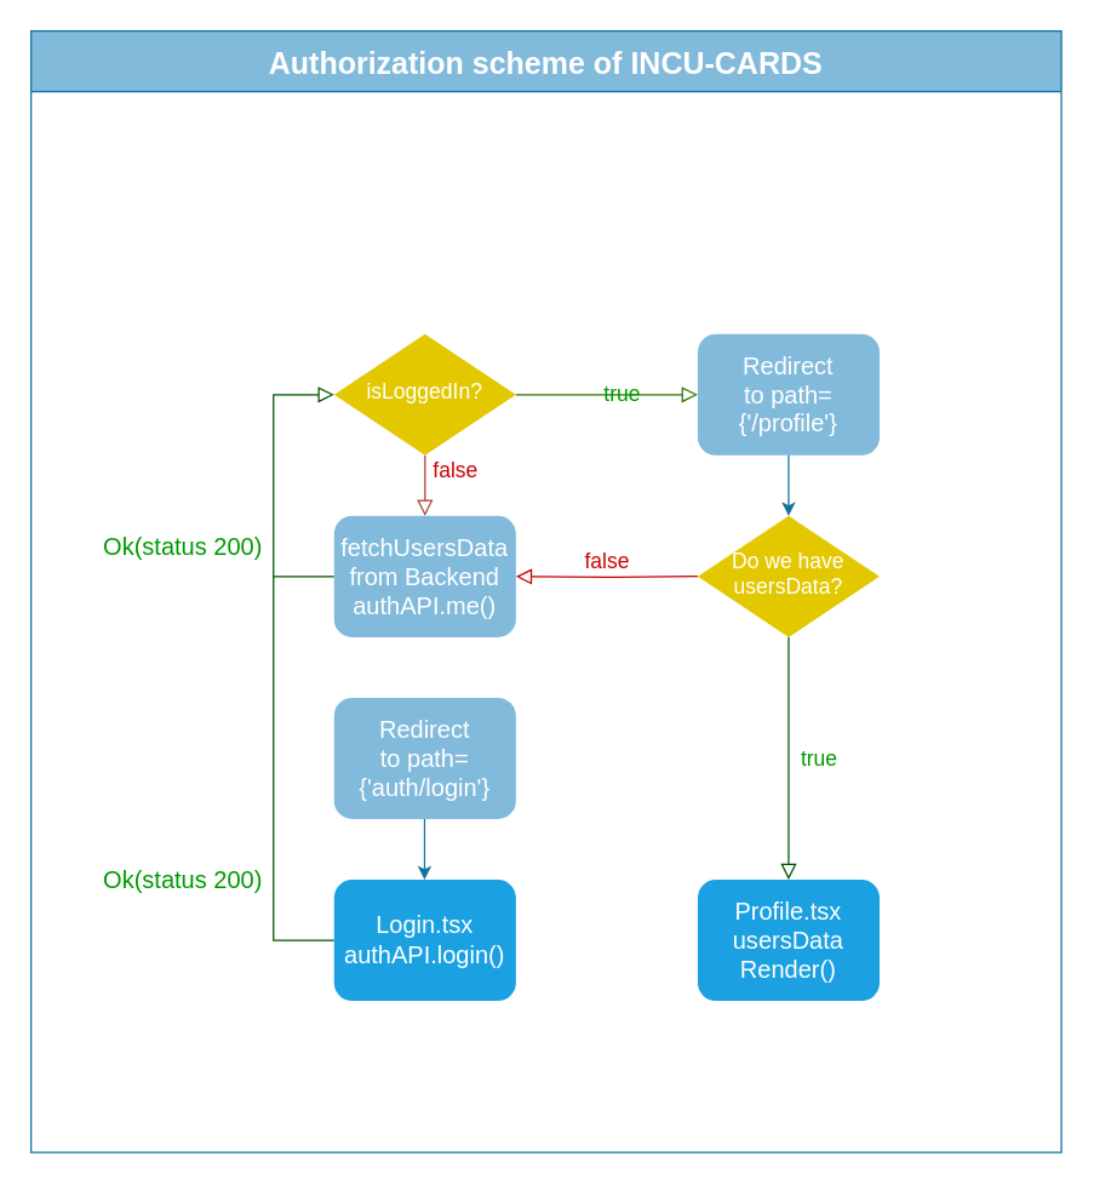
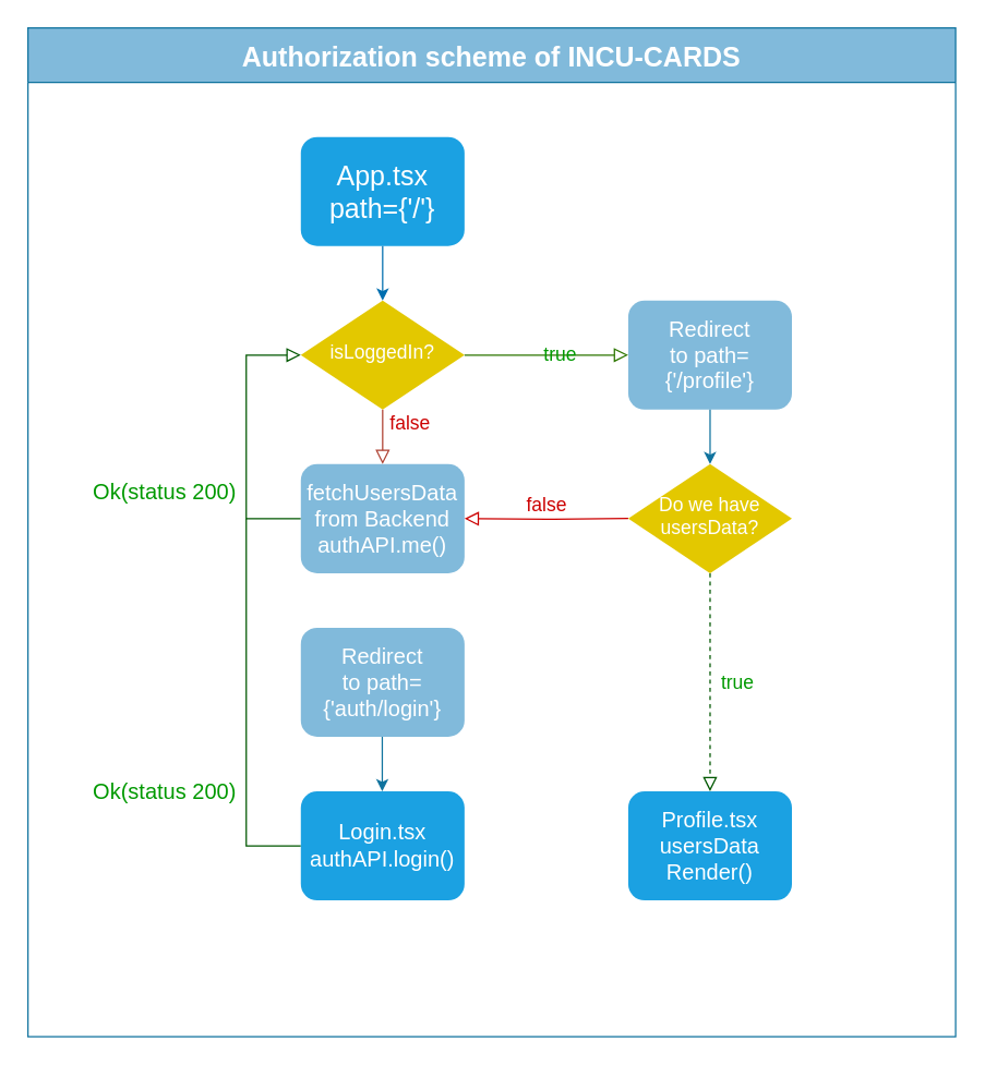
  <mxCell id="0" />
  <mxCell id="1" parent="0" />
+ <mxCell id="2" value="App.tsx&lt;br style=&quot;font-size: 20px;&quot;&gt;path={'/'}" style="rounded=1;whiteSpace=wrap;html=1;fontSize=20;glass=0;strokeWidth=1;shadow=0;fillColor=#1ba1e2;fontColor=#ffffff;strokeColor=none;" parent="1" vertex="1"><mxGeometry x="220" y="100" width="120" height="80" as="geometry" /></mxCell>
  <mxCell id="3" value="false" style="edgeStyle=orthogonalEdgeStyle;rounded=0;html=1;jettySize=auto;orthogonalLoop=1;fontSize=14;endArrow=block;endFill=0;endSize=8;strokeWidth=1;shadow=0;labelBackgroundColor=none;fillColor=#fad9d5;strokeColor=#ae4132;fontColor=#CC0000;fontStyle=0" parent="1" source="4" target="10" edge="1"><mxGeometry x="-0.5" y="20" relative="1" as="geometry"><mxPoint as="offset" /><mxPoint x="260" y="250" as="targetPoint" /></mxGeometry></mxCell>
  <mxCell id="4" value="&lt;font style=&quot;font-size: 14px;&quot;&gt;isLoggedIn?&lt;/font&gt;" style="rhombus;whiteSpace=wrap;html=1;shadow=0;fontFamily=Helvetica;fontSize=14;align=center;strokeWidth=1;spacing=6;spacingTop=-4;fillColor=#e3c800;strokeColor=none;fontColor=#FFFFFF;" parent="1" vertex="1"><mxGeometry x="220" y="220" width="120" height="80" as="geometry" /></mxCell>
  <mxCell id="5" value="Redirect&lt;br style=&quot;font-size: 16px;&quot;&gt;to path={'/profile'}" style="rounded=1;whiteSpace=wrap;html=1;fontSize=16;glass=0;strokeWidth=1;shadow=0;strokeColor=none;fontColor=#FFFFFF;fillColor=#81BADB;" parent="1" vertex="1"><mxGeometry x="460" y="220" width="120" height="80" as="geometry" /></mxCell>
  <mxCell id="6" value="&lt;font style=&quot;font-size: 16px&quot;&gt;Ok(status 200)&lt;/font&gt;" style="rounded=0;html=1;jettySize=auto;orthogonalLoop=1;fontSize=11;endArrow=block;endFill=0;endSize=8;strokeWidth=1;shadow=0;labelBackgroundColor=none;edgeStyle=orthogonalEdgeStyle;entryX=0;entryY=0.5;entryDx=0;entryDy=0;exitX=0;exitY=0.5;exitDx=0;exitDy=0;fillColor=#008a00;strokeColor=#005700;fontColor=#009900;fontStyle=0" parent="1" source="10" target="4" edge="1"><mxGeometry x="-0.4" y="60" relative="1" as="geometry"><mxPoint as="offset" /><mxPoint x="300" y="381" as="sourcePoint" /><mxPoint x="297" y="260" as="targetPoint" /><Array as="points"><mxPoint x="180" y="380" /><mxPoint x="180" y="260" /></Array></mxGeometry></mxCell>
  <mxCell id="7" value="true" style="edgeStyle=orthogonalEdgeStyle;rounded=0;html=1;jettySize=auto;orthogonalLoop=1;fontSize=14;endArrow=block;endFill=0;endSize=8;strokeWidth=1;shadow=0;labelBackgroundColor=none;exitX=1;exitY=0.5;exitDx=0;exitDy=0;fillColor=#60a917;strokeColor=#2D7600;fontColor=#009900;fontStyle=0" parent="1" source="4" edge="1"><mxGeometry y="10" relative="1" as="geometry"><mxPoint as="offset" /><mxPoint x="430" y="290" as="sourcePoint" /><mxPoint x="460" y="260" as="targetPoint" /></mxGeometry></mxCell>
  <mxCell id="8" value="&lt;font style=&quot;font-size: 14px;&quot;&gt;Do we have&lt;br style=&quot;font-size: 14px;&quot;&gt;usersData?&lt;br style=&quot;font-size: 14px;&quot;&gt;&lt;/font&gt;" style="rhombus;whiteSpace=wrap;html=1;shadow=0;fontFamily=Helvetica;fontSize=14;align=center;strokeWidth=1;spacing=6;spacingTop=-4;fillColor=#e3c800;strokeColor=none;fontColor=#FFFFFF;" parent="1" vertex="1"><mxGeometry x="460" y="340" width="120" height="80" as="geometry" /></mxCell>
  <mxCell id="9" value="&lt;font style=&quot;font-size: 16px&quot;&gt;Profile.tsx&lt;br&gt;usersData&lt;br&gt;Render()&lt;/font&gt;" style="rounded=1;whiteSpace=wrap;html=1;fontSize=12;glass=0;strokeWidth=1;shadow=0;fillColor=#1ba1e2;fontColor=#ffffff;strokeColor=none;" parent="1" vertex="1"><mxGeometry x="460" y="580" width="120" height="80" as="geometry" /></mxCell>
  <mxCell id="10" value="&lt;font style=&quot;font-size: 16px&quot; color=&quot;#ffffff&quot;&gt;fetchUsersData&lt;br&gt;from Backend&lt;br&gt;authAPI.me()&lt;/font&gt;" style="rounded=1;whiteSpace=wrap;html=1;fontSize=12;glass=0;strokeWidth=1;shadow=0;strokeColor=none;fillColor=#81BADB;" parent="1" vertex="1"><mxGeometry x="220" y="340" width="120" height="80" as="geometry" /></mxCell>
  <mxCell id="11" value="" style="edgeStyle=elbowEdgeStyle;elbow=vertical;endArrow=classic;html=1;exitX=0.5;exitY=1;exitDx=0;exitDy=0;fillColor=#b1ddf0;strokeColor=#10739e;" edge="1" parent="1" source="5"><mxGeometry width="50" height="50" relative="1" as="geometry"><mxPoint x="390" y="370" as="sourcePoint" /><mxPoint x="520" y="340" as="targetPoint" /></mxGeometry></mxCell>
- <mxCell id="13" value="true" style="edgeStyle=orthogonalEdgeStyle;rounded=0;html=1;jettySize=auto;orthogonalLoop=1;fontSize=14;endArrow=block;endFill=0;endSize=8;strokeWidth=1;shadow=0;labelBackgroundColor=none;exitX=0.5;exitY=1;exitDx=0;exitDy=0;entryX=0.5;entryY=0;entryDx=0;entryDy=0;fillColor=#008a00;strokeColor=#005700;fontColor=#009900;fontStyle=0" edge="1" parent="1" source="8" target="9"><mxGeometry y="20" relative="1" as="geometry"><mxPoint as="offset" /><mxPoint x="440" y="410" as="sourcePoint" /><mxPoint x="520" y="490" as="targetPoint" /></mxGeometry></mxCell>
+ <mxCell id="12" value="" style="edgeStyle=elbowEdgeStyle;elbow=vertical;endArrow=classic;html=1;exitX=0.5;exitY=1;exitDx=0;exitDy=0;entryX=0.5;entryY=0;entryDx=0;entryDy=0;fillColor=#1ba1e2;strokeColor=#006EAF;" edge="1" parent="1" source="2" target="4"><mxGeometry width="50" height="50" relative="1" as="geometry"><mxPoint x="359.92" y="180" as="sourcePoint" /><mxPoint x="360" y="210" as="targetPoint" /></mxGeometry></mxCell>
+ <mxCell id="13" value="true" style="edgeStyle=orthogonalEdgeStyle;rounded=0;html=1;jettySize=auto;orthogonalLoop=1;fontSize=14;endArrow=block;endFill=0;endSize=8;strokeWidth=1;shadow=0;labelBackgroundColor=none;exitX=0.5;exitY=1;exitDx=0;exitDy=0;entryX=0.5;entryY=0;entryDx=0;entryDy=0;fillColor=#008a00;strokeColor=#005700;fontColor=#009900;fontStyle=0;dashed=1;" edge="1" parent="1" source="8" target="9"><mxGeometry y="20" relative="1" as="geometry"><mxPoint as="offset" /><mxPoint x="440" y="410" as="sourcePoint" /><mxPoint x="520" y="490" as="targetPoint" /></mxGeometry></mxCell>
  <mxCell id="14" value="false" style="edgeStyle=orthogonalEdgeStyle;rounded=0;html=1;jettySize=auto;orthogonalLoop=1;fontSize=14;endArrow=block;endFill=0;endSize=8;strokeWidth=1;shadow=0;labelBackgroundColor=none;entryX=1;entryY=0.5;entryDx=0;entryDy=0;fillColor=#a20025;fontColor=#CC0000;strokeColor=#CC0000;fontStyle=0" edge="1" parent="1" target="10"><mxGeometry x="-0.001" y="-10" relative="1" as="geometry"><mxPoint as="offset" /><mxPoint x="460" y="379.88" as="sourcePoint" /><mxPoint x="420" y="379.88" as="targetPoint" /></mxGeometry></mxCell>
  <mxCell id="15" value="&lt;font style=&quot;font-size: 16px&quot; color=&quot;#ffffff&quot;&gt;Redirect&lt;br&gt;to path={'auth/login'}&lt;/font&gt;" style="rounded=1;whiteSpace=wrap;html=1;strokeColor=none;fillColor=#81BADB;" vertex="1" parent="1"><mxGeometry x="220" y="460" width="120" height="80" as="geometry" /></mxCell>
  <mxCell id="16" value="&lt;font style=&quot;font-size: 16px&quot;&gt;Ok(status 200)&lt;/font&gt;" style="rounded=0;html=1;jettySize=auto;orthogonalLoop=1;fontSize=11;endArrow=none;endFill=0;endSize=8;strokeWidth=1;shadow=0;labelBackgroundColor=none;edgeStyle=orthogonalEdgeStyle;fillColor=#008a00;strokeColor=#005700;fontColor=#009900;exitX=0;exitY=0.5;exitDx=0;exitDy=0;fontStyle=0" edge="1" parent="1" source="17"><mxGeometry x="-0.428" y="60" relative="1" as="geometry"><mxPoint as="offset" /><mxPoint x="190" y="620" as="sourcePoint" /><mxPoint x="180" y="380" as="targetPoint" /><Array as="points"><mxPoint x="180" y="620" /></Array></mxGeometry></mxCell>
  <mxCell id="17" value="&lt;font style=&quot;font-size: 16px&quot;&gt;Login.tsx&lt;br&gt;authAPI.login()&lt;/font&gt;" style="rounded=1;whiteSpace=wrap;html=1;fillColor=#1ba1e2;fontColor=#ffffff;strokeColor=none;" vertex="1" parent="1"><mxGeometry x="220" y="580" width="120" height="80" as="geometry" /></mxCell>
  <mxCell id="18" value="" style="edgeStyle=elbowEdgeStyle;elbow=vertical;endArrow=classic;html=1;exitX=0.5;exitY=1;exitDx=0;exitDy=0;fillColor=#b1ddf0;strokeColor=#10739e;" edge="1" parent="1"><mxGeometry width="50" height="50" relative="1" as="geometry"><mxPoint x="279.71" y="540" as="sourcePoint" /><mxPoint x="279.71" y="580" as="targetPoint" /></mxGeometry></mxCell>
  <mxCell id="19" value="Authorization scheme of INCU-CARDS" style="swimlane;fontSize=20;fontColor=#FFFFFF;strokeColor=#10739E;fillColor=#81BADB;gradientColor=none;startSize=40;" vertex="1" parent="1"><mxGeometry x="20" width="680" height="740" as="geometry" y="20" /></mxCell>
